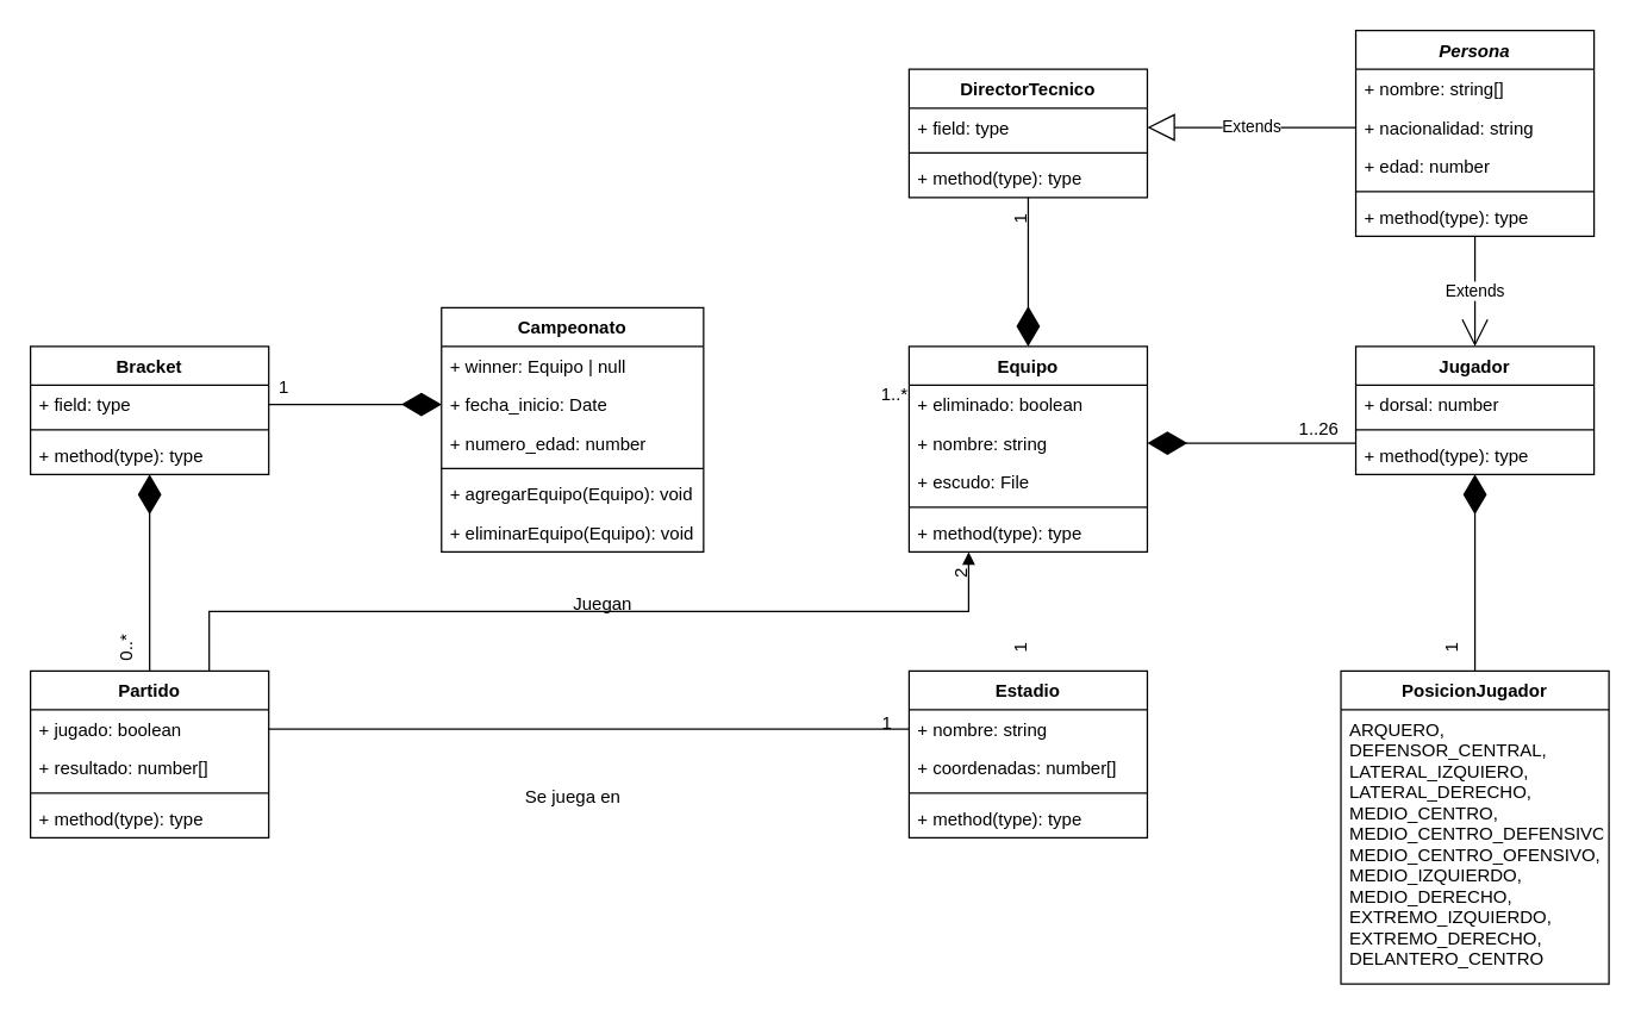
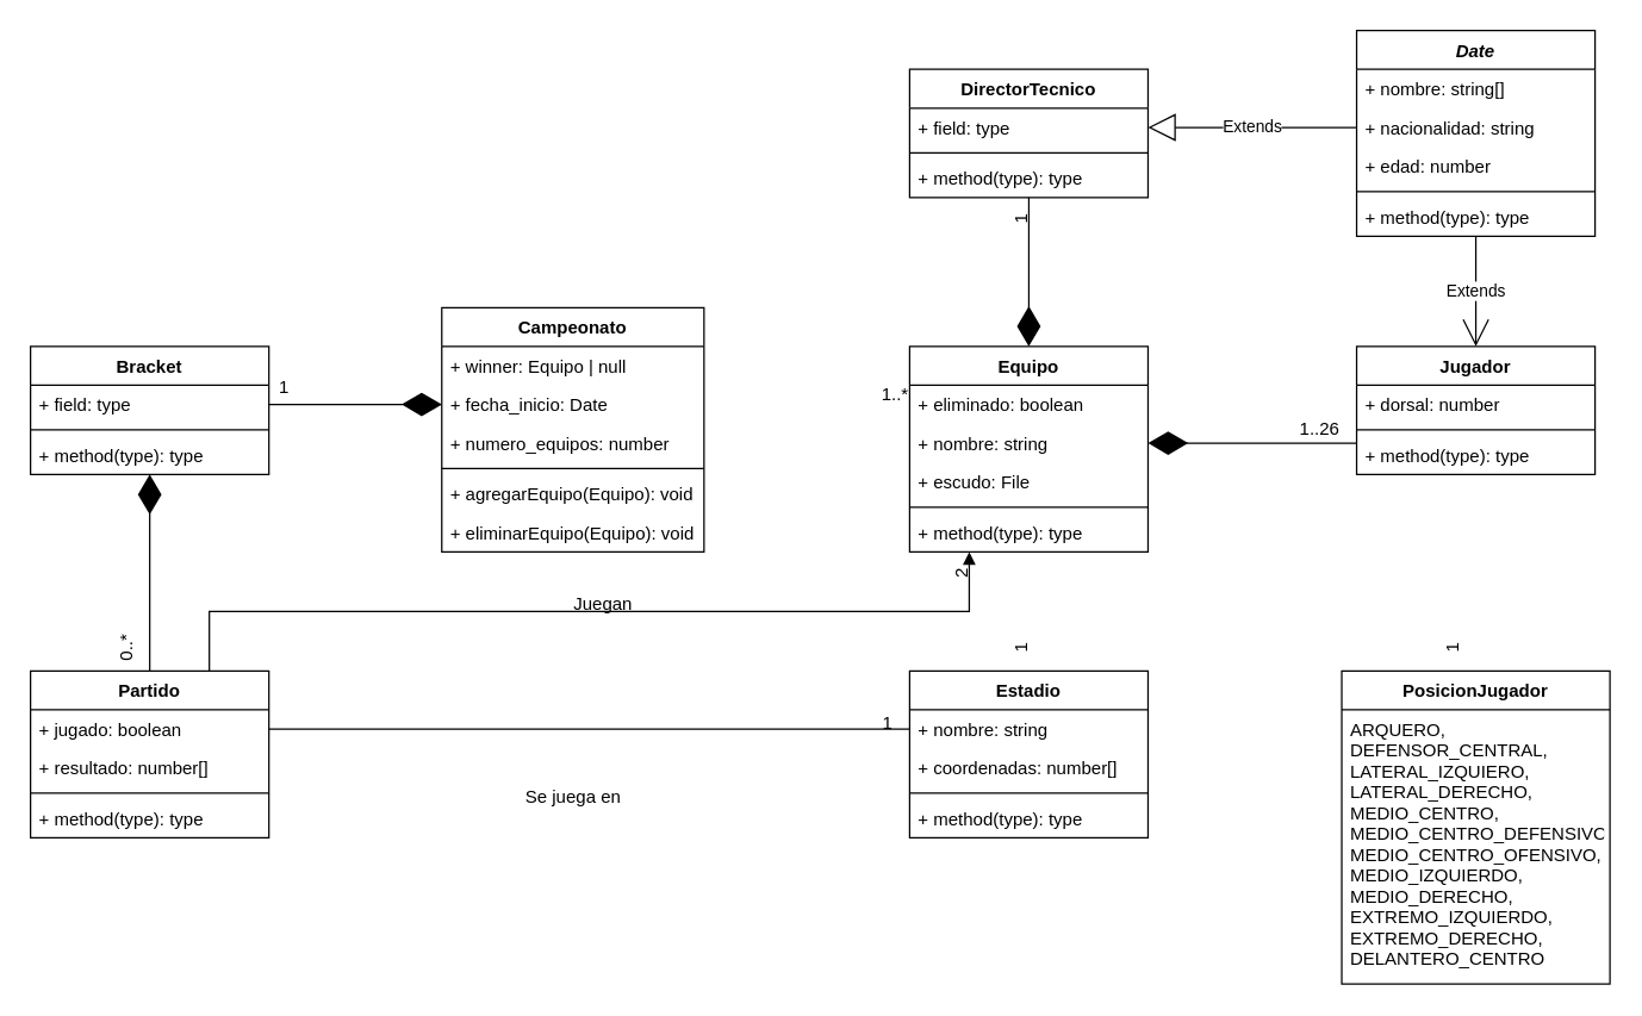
  <mxCell id="0" />
  <mxCell id="1" parent="0" />
  <mxCell id="2" value="Campeonato" style="swimlane;fontStyle=1;align=center;verticalAlign=top;childLayout=stackLayout;horizontal=1;startSize=26;horizontalStack=0;resizeParent=1;resizeParentMax=0;resizeLast=0;collapsible=1;marginBottom=0;" vertex="1" parent="1"><mxGeometry x="296" y="206" width="176" height="164" as="geometry" /></mxCell>
  <mxCell id="3" value="+ winner: Equipo | null" style="text;strokeColor=none;fillColor=none;align=left;verticalAlign=top;spacingLeft=4;spacingRight=4;overflow=hidden;rotatable=0;points=[[0,0.5],[1,0.5]];portConstraint=eastwest;" vertex="1" parent="2"><mxGeometry y="26" width="176" height="26" as="geometry" /></mxCell>
  <mxCell id="4" value="+ fecha_inicio: Date" style="text;strokeColor=none;fillColor=none;align=left;verticalAlign=top;spacingLeft=4;spacingRight=4;overflow=hidden;rotatable=0;points=[[0,0.5],[1,0.5]];portConstraint=eastwest;" vertex="1" parent="2"><mxGeometry y="52" width="176" height="26" as="geometry" /></mxCell>
- <mxCell id="5" value="+ numero_edad: number" style="text;strokeColor=none;fillColor=none;align=left;verticalAlign=top;spacingLeft=4;spacingRight=4;overflow=hidden;rotatable=0;points=[[0,0.5],[1,0.5]];portConstraint=eastwest;" vertex="1" parent="2"><mxGeometry y="78" width="176" height="26" as="geometry" /></mxCell>
+ <mxCell id="5" value="+ numero_equipos: number" style="text;strokeColor=none;fillColor=none;align=left;verticalAlign=top;spacingLeft=4;spacingRight=4;overflow=hidden;rotatable=0;points=[[0,0.5],[1,0.5]];portConstraint=eastwest;" vertex="1" parent="2"><mxGeometry y="78" width="176" height="26" as="geometry" /></mxCell>
  <mxCell id="6" value="" style="line;strokeWidth=1;fillColor=none;align=left;verticalAlign=middle;spacingTop=-1;spacingLeft=3;spacingRight=3;rotatable=0;labelPosition=right;points=[];portConstraint=eastwest;strokeColor=inherit;" vertex="1" parent="2"><mxGeometry y="104" width="176" height="8" as="geometry" /></mxCell>
  <mxCell id="7" value="+ agregarEquipo(Equipo): void" style="text;strokeColor=none;fillColor=none;align=left;verticalAlign=top;spacingLeft=4;spacingRight=4;overflow=hidden;rotatable=0;points=[[0,0.5],[1,0.5]];portConstraint=eastwest;" vertex="1" parent="2"><mxGeometry y="112" width="176" height="26" as="geometry" /></mxCell>
  <mxCell id="8" value="+ eliminarEquipo(Equipo): void" style="text;strokeColor=none;fillColor=none;align=left;verticalAlign=top;spacingLeft=4;spacingRight=4;overflow=hidden;rotatable=0;points=[[0,0.5],[1,0.5]];portConstraint=eastwest;" vertex="1" parent="2"><mxGeometry y="138" width="176" height="26" as="geometry" /></mxCell>
  <mxCell id="9" value="Equipo" style="swimlane;fontStyle=1;align=center;verticalAlign=top;childLayout=stackLayout;horizontal=1;startSize=26;horizontalStack=0;resizeParent=1;resizeParentMax=0;resizeLast=0;collapsible=1;marginBottom=0;" vertex="1" parent="1"><mxGeometry x="610" y="232" width="160" height="138" as="geometry" /></mxCell>
  <mxCell id="10" value="+ eliminado: boolean" style="text;strokeColor=none;fillColor=none;align=left;verticalAlign=top;spacingLeft=4;spacingRight=4;overflow=hidden;rotatable=0;points=[[0,0.5],[1,0.5]];portConstraint=eastwest;" vertex="1" parent="9"><mxGeometry y="26" width="160" height="26" as="geometry" /></mxCell>
  <mxCell id="11" value="+ nombre: string" style="text;strokeColor=none;fillColor=none;align=left;verticalAlign=top;spacingLeft=4;spacingRight=4;overflow=hidden;rotatable=0;points=[[0,0.5],[1,0.5]];portConstraint=eastwest;" vertex="1" parent="9"><mxGeometry y="52" width="160" height="26" as="geometry" /></mxCell>
  <mxCell id="12" value="+ escudo: File" style="text;strokeColor=none;fillColor=none;align=left;verticalAlign=top;spacingLeft=4;spacingRight=4;overflow=hidden;rotatable=0;points=[[0,0.5],[1,0.5]];portConstraint=eastwest;" vertex="1" parent="9"><mxGeometry y="78" width="160" height="26" as="geometry" /></mxCell>
  <mxCell id="13" value="" style="line;strokeWidth=1;fillColor=none;align=left;verticalAlign=middle;spacingTop=-1;spacingLeft=3;spacingRight=3;rotatable=0;labelPosition=right;points=[];portConstraint=eastwest;strokeColor=inherit;" vertex="1" parent="9"><mxGeometry y="104" width="160" height="8" as="geometry" /></mxCell>
  <mxCell id="14" value="+ method(type): type" style="text;strokeColor=none;fillColor=none;align=left;verticalAlign=top;spacingLeft=4;spacingRight=4;overflow=hidden;rotatable=0;points=[[0,0.5],[1,0.5]];portConstraint=eastwest;" vertex="1" parent="9"><mxGeometry y="112" width="160" height="26" as="geometry" /></mxCell>
  <mxCell id="15" value="1..*" style="text;html=1;align=center;verticalAlign=middle;resizable=0;points=[];autosize=1;strokeColor=none;fillColor=none;" vertex="1" parent="1"><mxGeometry x="580" y="250" width="40" height="30" as="geometry" /></mxCell>
  <mxCell id="16" value="Jugador" style="swimlane;fontStyle=1;align=center;verticalAlign=top;childLayout=stackLayout;horizontal=1;startSize=26;horizontalStack=0;resizeParent=1;resizeParentMax=0;resizeLast=0;collapsible=1;marginBottom=0;" vertex="1" parent="1"><mxGeometry x="910" y="232" width="160" height="86" as="geometry" /></mxCell>
  <mxCell id="17" value="+ dorsal: number" style="text;strokeColor=none;fillColor=none;align=left;verticalAlign=top;spacingLeft=4;spacingRight=4;overflow=hidden;rotatable=0;points=[[0,0.5],[1,0.5]];portConstraint=eastwest;" vertex="1" parent="16"><mxGeometry y="26" width="160" height="26" as="geometry" /></mxCell>
  <mxCell id="18" value="" style="line;strokeWidth=1;fillColor=none;align=left;verticalAlign=middle;spacingTop=-1;spacingLeft=3;spacingRight=3;rotatable=0;labelPosition=right;points=[];portConstraint=eastwest;strokeColor=inherit;" vertex="1" parent="16"><mxGeometry y="52" width="160" height="8" as="geometry" /></mxCell>
  <mxCell id="19" value="+ method(type): type" style="text;strokeColor=none;fillColor=none;align=left;verticalAlign=top;spacingLeft=4;spacingRight=4;overflow=hidden;rotatable=0;points=[[0,0.5],[1,0.5]];portConstraint=eastwest;" vertex="1" parent="16"><mxGeometry y="60" width="160" height="26" as="geometry" /></mxCell>
  <mxCell id="20" value="" style="endArrow=diamondThin;endFill=1;endSize=24;html=1;rounded=0;entryX=1;entryY=0.5;entryDx=0;entryDy=0;exitX=0;exitY=0.5;exitDx=0;exitDy=0;" edge="1" parent="1" target="11"><mxGeometry width="160" relative="1" as="geometry"><mxPoint x="910" y="297" as="sourcePoint" /><mxPoint x="930" y="450" as="targetPoint" /></mxGeometry></mxCell>
  <mxCell id="21" value="1..26" style="text;html=1;align=center;verticalAlign=middle;resizable=0;points=[];autosize=1;strokeColor=none;fillColor=none;" vertex="1" parent="1"><mxGeometry x="860" y="273" width="50" height="30" as="geometry" /></mxCell>
  <mxCell id="22" value="PosicionJugador" style="swimlane;fontStyle=1;align=center;verticalAlign=top;childLayout=stackLayout;horizontal=1;startSize=26;horizontalStack=0;resizeParent=1;resizeParentMax=0;resizeLast=0;collapsible=1;marginBottom=0;" vertex="1" parent="1"><mxGeometry x="900" y="450" width="180" height="210" as="geometry" /></mxCell>
  <mxCell id="23" value="ARQUERO,&#10;DEFENSOR_CENTRAL,&#10;LATERAL_IZQUIERO,&#10;LATERAL_DERECHO,&#10;MEDIO_CENTRO,&#10;MEDIO_CENTRO_DEFENSIVO,&#10;MEDIO_CENTRO_OFENSIVO,&#10;MEDIO_IZQUIERDO,&#10;MEDIO_DERECHO,&#10;EXTREMO_IZQUIERDO,&#10;EXTREMO_DERECHO,&#10;DELANTERO_CENTRO&#10;" style="text;strokeColor=none;fillColor=none;align=left;verticalAlign=top;spacingLeft=4;spacingRight=4;overflow=hidden;rotatable=0;points=[[0,0.5],[1,0.5]];portConstraint=eastwest;" vertex="1" parent="22"><mxGeometry y="26" width="180" height="184" as="geometry" /></mxCell>
- <mxCell id="24" value="" style="endArrow=diamondThin;endFill=1;endSize=24;html=1;rounded=0;entryX=0.5;entryY=1;entryDx=0;entryDy=0;exitX=0.5;exitY=0;exitDx=0;exitDy=0;" edge="1" parent="1" source="22" target="16"><mxGeometry width="160" relative="1" as="geometry"><mxPoint x="740" y="460" as="sourcePoint" /><mxPoint x="900" y="460" as="targetPoint" /></mxGeometry></mxCell>
- <mxCell id="25" value="Persona" style="swimlane;fontStyle=3;align=center;verticalAlign=top;childLayout=stackLayout;horizontal=1;startSize=26;horizontalStack=0;resizeParent=1;resizeParentMax=0;resizeLast=0;collapsible=1;marginBottom=0;" vertex="1" parent="1"><mxGeometry x="910" width="160" height="138" as="geometry" y="20" /></mxCell>
+ <mxCell id="25" value="Date" style="swimlane;fontStyle=3;align=center;verticalAlign=top;childLayout=stackLayout;horizontal=1;startSize=26;horizontalStack=0;resizeParent=1;resizeParentMax=0;resizeLast=0;collapsible=1;marginBottom=0;" vertex="1" parent="1"><mxGeometry x="910" width="160" height="138" as="geometry" y="20" /></mxCell>
  <mxCell id="26" value="+ nombre: string[]" style="text;strokeColor=none;fillColor=none;align=left;verticalAlign=top;spacingLeft=4;spacingRight=4;overflow=hidden;rotatable=0;points=[[0,0.5],[1,0.5]];portConstraint=eastwest;" vertex="1" parent="25"><mxGeometry y="26" width="160" height="26" as="geometry" /></mxCell>
  <mxCell id="27" value="+ nacionalidad: string" style="text;strokeColor=none;fillColor=none;align=left;verticalAlign=top;spacingLeft=4;spacingRight=4;overflow=hidden;rotatable=0;points=[[0,0.5],[1,0.5]];portConstraint=eastwest;" vertex="1" parent="25"><mxGeometry y="52" width="160" height="26" as="geometry" /></mxCell>
  <mxCell id="28" value="+ edad: number" style="text;strokeColor=none;fillColor=none;align=left;verticalAlign=top;spacingLeft=4;spacingRight=4;overflow=hidden;rotatable=0;points=[[0,0.5],[1,0.5]];portConstraint=eastwest;" vertex="1" parent="25"><mxGeometry y="78" width="160" height="26" as="geometry" /></mxCell>
  <mxCell id="29" value="" style="line;strokeWidth=1;fillColor=none;align=left;verticalAlign=middle;spacingTop=-1;spacingLeft=3;spacingRight=3;rotatable=0;labelPosition=right;points=[];portConstraint=eastwest;strokeColor=inherit;" vertex="1" parent="25"><mxGeometry y="104" width="160" height="8" as="geometry" /></mxCell>
  <mxCell id="30" value="+ method(type): type" style="text;strokeColor=none;fillColor=none;align=left;verticalAlign=top;spacingLeft=4;spacingRight=4;overflow=hidden;rotatable=0;points=[[0,0.5],[1,0.5]];portConstraint=eastwest;" vertex="1" parent="25"><mxGeometry y="112" width="160" height="26" as="geometry" /></mxCell>
  <mxCell id="31" value="Extends" style="endArrow=open;endSize=16;endFill=0;html=1;rounded=0;exitX=0.5;exitY=1;exitDx=0;exitDy=0;entryX=0.5;entryY=0;entryDx=0;entryDy=0;" edge="1" parent="1" source="25" target="16"><mxGeometry width="160" relative="1" as="geometry"><mxPoint x="1110" y="190" as="sourcePoint" /><mxPoint x="1270" y="190" as="targetPoint" /></mxGeometry></mxCell>
  <mxCell id="32" value="DirectorTecnico" style="swimlane;fontStyle=1;align=center;verticalAlign=top;childLayout=stackLayout;horizontal=1;startSize=26;horizontalStack=0;resizeParent=1;resizeParentMax=0;resizeLast=0;collapsible=1;marginBottom=0;" vertex="1" parent="1"><mxGeometry x="610" y="46" width="160" height="86" as="geometry" /></mxCell>
  <mxCell id="33" value="+ field: type" style="text;strokeColor=none;fillColor=none;align=left;verticalAlign=top;spacingLeft=4;spacingRight=4;overflow=hidden;rotatable=0;points=[[0,0.5],[1,0.5]];portConstraint=eastwest;" vertex="1" parent="32"><mxGeometry y="26" width="160" height="26" as="geometry" /></mxCell>
  <mxCell id="34" value="" style="line;strokeWidth=1;fillColor=none;align=left;verticalAlign=middle;spacingTop=-1;spacingLeft=3;spacingRight=3;rotatable=0;labelPosition=right;points=[];portConstraint=eastwest;strokeColor=inherit;" vertex="1" parent="32"><mxGeometry y="52" width="160" height="8" as="geometry" /></mxCell>
  <mxCell id="35" value="+ method(type): type" style="text;strokeColor=none;fillColor=none;align=left;verticalAlign=top;spacingLeft=4;spacingRight=4;overflow=hidden;rotatable=0;points=[[0,0.5],[1,0.5]];portConstraint=eastwest;" vertex="1" parent="32"><mxGeometry y="60" width="160" height="26" as="geometry" /></mxCell>
  <mxCell id="36" value="Extends" style="endArrow=block;endSize=16;endFill=0;html=1;rounded=0;exitX=0;exitY=0.5;exitDx=0;exitDy=0;entryX=1;entryY=0.5;entryDx=0;entryDy=0;" edge="1" parent="1" source="27" target="33"><mxGeometry width="160" relative="1" as="geometry"><mxPoint x="740" y="170" as="sourcePoint" /><mxPoint x="900" y="170" as="targetPoint" /></mxGeometry></mxCell>
  <mxCell id="37" value="" style="endArrow=diamondThin;endFill=1;endSize=24;html=1;rounded=0;exitX=0.5;exitY=1;exitDx=0;exitDy=0;entryX=0.5;entryY=0;entryDx=0;entryDy=0;" edge="1" parent="1" source="32" target="9"><mxGeometry width="160" relative="1" as="geometry"><mxPoint x="550" y="190" as="sourcePoint" /><mxPoint x="710" y="190" as="targetPoint" /></mxGeometry></mxCell>
  <mxCell id="38" value="1" style="text;html=1;align=center;verticalAlign=middle;resizable=0;points=[];autosize=1;strokeColor=none;fillColor=none;rotation=270;" vertex="1" parent="1"><mxGeometry x="670" y="132" width="30" height="30" as="geometry" /></mxCell>
  <mxCell id="39" value="Bracket" style="swimlane;fontStyle=1;align=center;verticalAlign=top;childLayout=stackLayout;horizontal=1;startSize=26;horizontalStack=0;resizeParent=1;resizeParentMax=0;resizeLast=0;collapsible=1;marginBottom=0;" vertex="1" parent="1"><mxGeometry x="20" y="232" width="160" height="86" as="geometry" /></mxCell>
  <mxCell id="40" value="+ field: type" style="text;strokeColor=none;fillColor=none;align=left;verticalAlign=top;spacingLeft=4;spacingRight=4;overflow=hidden;rotatable=0;points=[[0,0.5],[1,0.5]];portConstraint=eastwest;" vertex="1" parent="39"><mxGeometry y="26" width="160" height="26" as="geometry" /></mxCell>
  <mxCell id="41" value="" style="line;strokeWidth=1;fillColor=none;align=left;verticalAlign=middle;spacingTop=-1;spacingLeft=3;spacingRight=3;rotatable=0;labelPosition=right;points=[];portConstraint=eastwest;strokeColor=inherit;" vertex="1" parent="39"><mxGeometry y="52" width="160" height="8" as="geometry" /></mxCell>
  <mxCell id="42" value="+ method(type): type" style="text;strokeColor=none;fillColor=none;align=left;verticalAlign=top;spacingLeft=4;spacingRight=4;overflow=hidden;rotatable=0;points=[[0,0.5],[1,0.5]];portConstraint=eastwest;" vertex="1" parent="39"><mxGeometry y="60" width="160" height="26" as="geometry" /></mxCell>
  <mxCell id="43" value="Estadio" style="swimlane;fontStyle=1;align=center;verticalAlign=top;childLayout=stackLayout;horizontal=1;startSize=26;horizontalStack=0;resizeParent=1;resizeParentMax=0;resizeLast=0;collapsible=1;marginBottom=0;" vertex="1" parent="1"><mxGeometry x="610" y="450" width="160" height="112" as="geometry" /></mxCell>
  <mxCell id="44" value="+ nombre: string" style="text;strokeColor=none;fillColor=none;align=left;verticalAlign=top;spacingLeft=4;spacingRight=4;overflow=hidden;rotatable=0;points=[[0,0.5],[1,0.5]];portConstraint=eastwest;" vertex="1" parent="43"><mxGeometry y="26" width="160" height="26" as="geometry" /></mxCell>
  <mxCell id="45" value="+ coordenadas: number[]" style="text;strokeColor=none;fillColor=none;align=left;verticalAlign=top;spacingLeft=4;spacingRight=4;overflow=hidden;rotatable=0;points=[[0,0.5],[1,0.5]];portConstraint=eastwest;" vertex="1" parent="43"><mxGeometry y="52" width="160" height="26" as="geometry" /></mxCell>
  <mxCell id="46" value="" style="line;strokeWidth=1;fillColor=none;align=left;verticalAlign=middle;spacingTop=-1;spacingLeft=3;spacingRight=3;rotatable=0;labelPosition=right;points=[];portConstraint=eastwest;strokeColor=inherit;" vertex="1" parent="43"><mxGeometry y="78" width="160" height="8" as="geometry" /></mxCell>
  <mxCell id="47" value="+ method(type): type" style="text;strokeColor=none;fillColor=none;align=left;verticalAlign=top;spacingLeft=4;spacingRight=4;overflow=hidden;rotatable=0;points=[[0,0.5],[1,0.5]];portConstraint=eastwest;" vertex="1" parent="43"><mxGeometry y="86" width="160" height="26" as="geometry" /></mxCell>
  <mxCell id="48" value="1" style="text;html=1;align=center;verticalAlign=middle;resizable=0;points=[];autosize=1;strokeColor=none;fillColor=none;rotation=270;" vertex="1" parent="1"><mxGeometry x="670" y="420" width="30" height="30" as="geometry" /></mxCell>
  <mxCell id="49" value="Partido" style="swimlane;fontStyle=1;align=center;verticalAlign=top;childLayout=stackLayout;horizontal=1;startSize=26;horizontalStack=0;resizeParent=1;resizeParentMax=0;resizeLast=0;collapsible=1;marginBottom=0;" vertex="1" parent="1"><mxGeometry x="20" y="450" width="160" height="112" as="geometry" /></mxCell>
  <mxCell id="50" value="+ jugado: boolean" style="text;strokeColor=none;fillColor=none;align=left;verticalAlign=top;spacingLeft=4;spacingRight=4;overflow=hidden;rotatable=0;points=[[0,0.5],[1,0.5]];portConstraint=eastwest;" vertex="1" parent="49"><mxGeometry y="26" width="160" height="26" as="geometry" /></mxCell>
  <mxCell id="51" value="+ resultado: number[]" style="text;strokeColor=none;fillColor=none;align=left;verticalAlign=top;spacingLeft=4;spacingRight=4;overflow=hidden;rotatable=0;points=[[0,0.5],[1,0.5]];portConstraint=eastwest;" vertex="1" parent="49"><mxGeometry y="52" width="160" height="26" as="geometry" /></mxCell>
  <mxCell id="52" value="" style="line;strokeWidth=1;fillColor=none;align=left;verticalAlign=middle;spacingTop=-1;spacingLeft=3;spacingRight=3;rotatable=0;labelPosition=right;points=[];portConstraint=eastwest;strokeColor=inherit;" vertex="1" parent="49"><mxGeometry y="78" width="160" height="8" as="geometry" /></mxCell>
  <mxCell id="53" value="+ method(type): type" style="text;strokeColor=none;fillColor=none;align=left;verticalAlign=top;spacingLeft=4;spacingRight=4;overflow=hidden;rotatable=0;points=[[0,0.5],[1,0.5]];portConstraint=eastwest;" vertex="1" parent="49"><mxGeometry y="86" width="160" height="26" as="geometry" /></mxCell>
  <mxCell id="54" value="" style="endArrow=diamondThin;endFill=1;endSize=24;html=1;rounded=0;exitX=1;exitY=0.5;exitDx=0;exitDy=0;entryX=0;entryY=0.5;entryDx=0;entryDy=0;" edge="1" parent="1" source="40" target="4"><mxGeometry width="160" relative="1" as="geometry"><mxPoint x="180" y="350" as="sourcePoint" /><mxPoint x="340" y="350" as="targetPoint" /></mxGeometry></mxCell>
  <mxCell id="55" value="" style="endArrow=block;html=1;edgeStyle=orthogonalEdgeStyle;rounded=0;exitX=0.75;exitY=0;exitDx=0;exitDy=0;entryX=0.25;entryY=1;entryDx=0;entryDy=0;" edge="1" parent="1" source="49" target="9"><mxGeometry relative="1" as="geometry"><mxPoint x="260" y="490" as="sourcePoint" /><mxPoint x="420" y="490" as="targetPoint" /></mxGeometry></mxCell>
  <mxCell id="56" value="Juegan" style="text;html=1;align=center;verticalAlign=middle;resizable=0;points=[];autosize=1;strokeColor=none;fillColor=none;" vertex="1" parent="1"><mxGeometry x="374" y="390" width="60" height="30" as="geometry" /></mxCell>
  <mxCell id="57" value="2" style="text;html=1;align=center;verticalAlign=middle;resizable=0;points=[];autosize=1;strokeColor=none;fillColor=none;rotation=-90;" vertex="1" parent="1"><mxGeometry x="630" y="370" width="30" height="30" as="geometry" /></mxCell>
  <mxCell id="58" value="" style="endArrow=none;html=1;edgeStyle=orthogonalEdgeStyle;rounded=0;exitX=1;exitY=0.5;exitDx=0;exitDy=0;entryX=0;entryY=0.5;entryDx=0;entryDy=0;" edge="1" parent="1" source="50" target="44"><mxGeometry relative="1" as="geometry"><mxPoint x="280" y="480" as="sourcePoint" /><mxPoint x="440" y="480" as="targetPoint" /></mxGeometry></mxCell>
  <mxCell id="59" value="Se juega en" style="text;html=1;align=center;verticalAlign=middle;resizable=0;points=[];autosize=1;strokeColor=none;fillColor=none;" vertex="1" parent="1"><mxGeometry x="339" y="520" width="90" height="30" as="geometry" /></mxCell>
  <mxCell id="60" value="1" style="text;html=1;align=center;verticalAlign=middle;resizable=0;points=[];autosize=1;strokeColor=none;fillColor=none;" vertex="1" parent="1"><mxGeometry x="580" y="470" width="30" height="30" as="geometry" /></mxCell>
  <mxCell id="61" value="0..*" style="text;html=1;align=center;verticalAlign=middle;resizable=0;points=[];autosize=1;strokeColor=none;fillColor=none;rotation=-90;" vertex="1" parent="1"><mxGeometry x="65" y="420" width="40" height="30" as="geometry" /></mxCell>
  <mxCell id="62" value="" style="endArrow=diamondThin;endFill=1;endSize=24;html=1;rounded=0;exitX=0.5;exitY=0;exitDx=0;exitDy=0;entryX=0.5;entryY=1;entryDx=0;entryDy=0;" edge="1" parent="1" source="49" target="39"><mxGeometry width="160" relative="1" as="geometry"><mxPoint x="10" y="290" as="sourcePoint" /><mxPoint x="170" y="290" as="targetPoint" /></mxGeometry></mxCell>
  <mxCell id="63" value="1" style="text;html=1;align=center;verticalAlign=middle;resizable=0;points=[];autosize=1;strokeColor=none;fillColor=none;rotation=-90;" vertex="1" parent="1"><mxGeometry x="960" y="420" width="30" height="30" as="geometry" /></mxCell>
  <mxCell id="64" value="1" style="text;html=1;align=center;verticalAlign=middle;resizable=0;points=[];autosize=1;strokeColor=none;fillColor=none;" vertex="1" parent="1"><mxGeometry x="175" y="245" width="30" height="30" as="geometry" /></mxCell>
